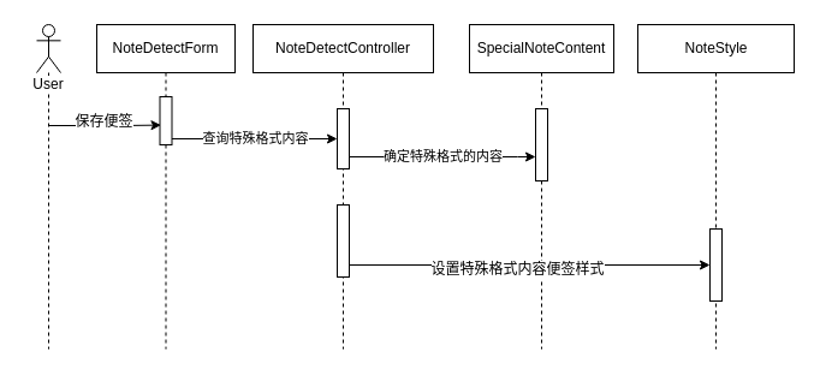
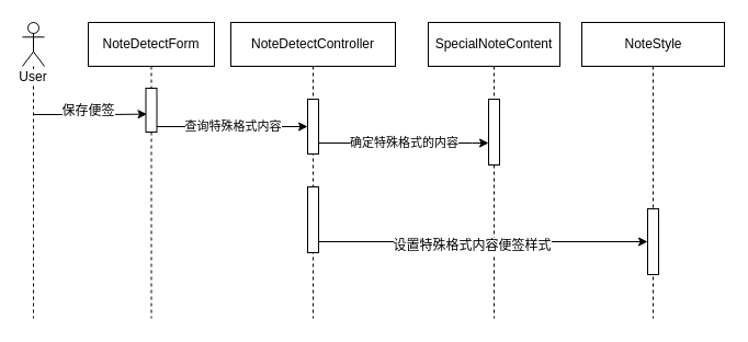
  <mxCell id="0" />
  <mxCell id="1" parent="0" />
  <mxCell id="2" value="" style="edgeStyle=orthogonalEdgeStyle;rounded=0;orthogonalLoop=1;jettySize=auto;html=1;entryX=0.1;entryY=0.59;entryDx=0;entryDy=0;entryPerimeter=0;" parent="1" source="4" target="6" edge="1"><mxGeometry relative="1" as="geometry"><Array as="points"><mxPoint x="100" y="104" /><mxPoint x="100" y="104" /></Array></mxGeometry></mxCell>
  <mxCell id="3" value="保存便签" style="text;html=1;resizable=0;points=[];align=center;verticalAlign=middle;labelBackgroundColor=#ffffff;" parent="2" vertex="1" connectable="0"><mxGeometry x="-0.239" y="1" relative="1" as="geometry"><mxPoint x="9.5" y="-3" as="offset" /></mxGeometry></mxCell>
- <mxCell id="4" value="User" style="shape=umlLifeline;participant=umlActor;perimeter=lifelinePerimeter;whiteSpace=wrap;html=1;container=1;collapsible=0;recursiveResize=0;verticalAlign=top;spacingTop=36;labelBackgroundColor=#ffffff;outlineConnect=0;size=40;" parent="1" vertex="1"><mxGeometry x="30" y="20" width="20" height="270" as="geometry" /></mxCell>
+ <mxCell id="4" value="User" style="shape=umlLifeline;participant=umlActor;perimeter=lifelinePerimeter;whiteSpace=wrap;html=1;container=1;collapsible=0;recursiveResize=0;verticalAlign=top;spacingTop=36;labelBackgroundColor=#ffffff;outlineConnect=0;size=40;" parent="1" vertex="1"><mxGeometry x="20" y="20" width="20" height="270" as="geometry" /></mxCell>
  <mxCell id="5" value="NoteDetectForm" style="shape=umlLifeline;perimeter=lifelinePerimeter;whiteSpace=wrap;html=1;container=1;collapsible=0;recursiveResize=0;outlineConnect=0;" parent="1" vertex="1"><mxGeometry x="80" y="20" width="115" height="270" as="geometry" /></mxCell>
  <mxCell id="6" value="" style="html=1;points=[];perimeter=orthogonalPerimeter;" parent="5" vertex="1"><mxGeometry x="52.5" y="60" width="10" height="40" as="geometry" /></mxCell>
  <mxCell id="7" value="NoteDetectController" style="shape=umlLifeline;perimeter=lifelinePerimeter;whiteSpace=wrap;html=1;container=1;collapsible=0;recursiveResize=0;outlineConnect=0;" parent="1" vertex="1"><mxGeometry x="210" y="20" width="150" height="270" as="geometry" /></mxCell>
  <mxCell id="8" value="" style="html=1;points=[];perimeter=orthogonalPerimeter;" parent="7" vertex="1"><mxGeometry x="70" y="70" width="10" height="50" as="geometry" /></mxCell>
  <mxCell id="9" value="" style="html=1;points=[];perimeter=orthogonalPerimeter;" parent="7" vertex="1"><mxGeometry x="70" y="150" width="10" height="60" as="geometry" /></mxCell>
  <mxCell id="10" value="SpecialNoteContent" style="shape=umlLifeline;perimeter=lifelinePerimeter;whiteSpace=wrap;html=1;container=1;collapsible=0;recursiveResize=0;outlineConnect=0;" parent="1" vertex="1"><mxGeometry x="390" y="20" width="120" height="270" as="geometry" /></mxCell>
  <mxCell id="11" value="" style="html=1;points=[];perimeter=orthogonalPerimeter;" parent="10" vertex="1"><mxGeometry x="55" y="70" width="10" height="60" as="geometry" /></mxCell>
  <mxCell id="12" value="NoteStyle" style="html=1;points=[];perimeter=orthogonalPerimeter;shape=umlLifeline;participant=label;fontFamily=Helvetica;fontSize=12;fontColor=#000000;align=center;strokeColor=#000000;fillColor=#ffffff;recursiveResize=0;container=1;collapsible=0;" parent="1" vertex="1"><mxGeometry x="530" y="20" width="130" height="270" as="geometry" /></mxCell>
  <mxCell id="13" value="" style="html=1;points=[];perimeter=orthogonalPerimeter;" parent="12" vertex="1"><mxGeometry x="60" y="170" width="10" height="60" as="geometry" /></mxCell>
  <mxCell id="14" value="查询特殊格式内容" style="edgeStyle=orthogonalEdgeStyle;rounded=0;orthogonalLoop=1;jettySize=auto;html=1;" parent="1" source="6" target="8" edge="1"><mxGeometry relative="1" as="geometry"><Array as="points"><mxPoint x="210" y="115" /><mxPoint x="210" y="115" /></Array></mxGeometry></mxCell>
  <mxCell id="15" value="确定特殊格式的内容" style="edgeStyle=orthogonalEdgeStyle;rounded=0;orthogonalLoop=1;jettySize=auto;html=1;" parent="1" source="8" target="11" edge="1"><mxGeometry relative="1" as="geometry"><mxPoint x="370" y="135" as="targetPoint" /><Array as="points"><mxPoint x="430" y="130" /><mxPoint x="430" y="130" /></Array></mxGeometry></mxCell>
  <mxCell id="16" value="" style="edgeStyle=orthogonalEdgeStyle;rounded=0;orthogonalLoop=1;jettySize=auto;html=1;" parent="1" source="9" target="13" edge="1"><mxGeometry relative="1" as="geometry"><mxPoint x="370" y="200" as="targetPoint" /><Array as="points"><mxPoint x="370" y="220" /><mxPoint x="370" y="220" /></Array></mxGeometry></mxCell>
  <mxCell id="17" value="设置特殊格式内容便签样式" style="text;html=1;resizable=0;points=[];align=center;verticalAlign=middle;labelBackgroundColor=#ffffff;" parent="16" vertex="1" connectable="0"><mxGeometry x="-0.073" y="-3" relative="1" as="geometry"><mxPoint as="offset" /></mxGeometry></mxCell>
